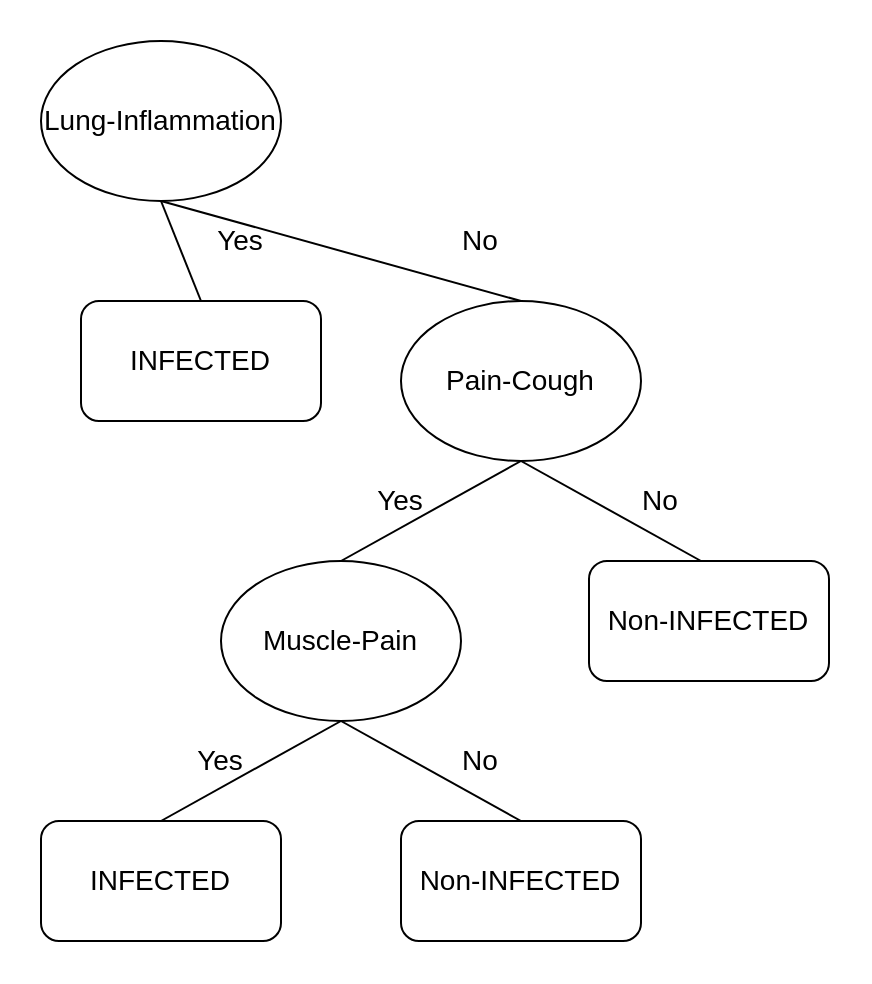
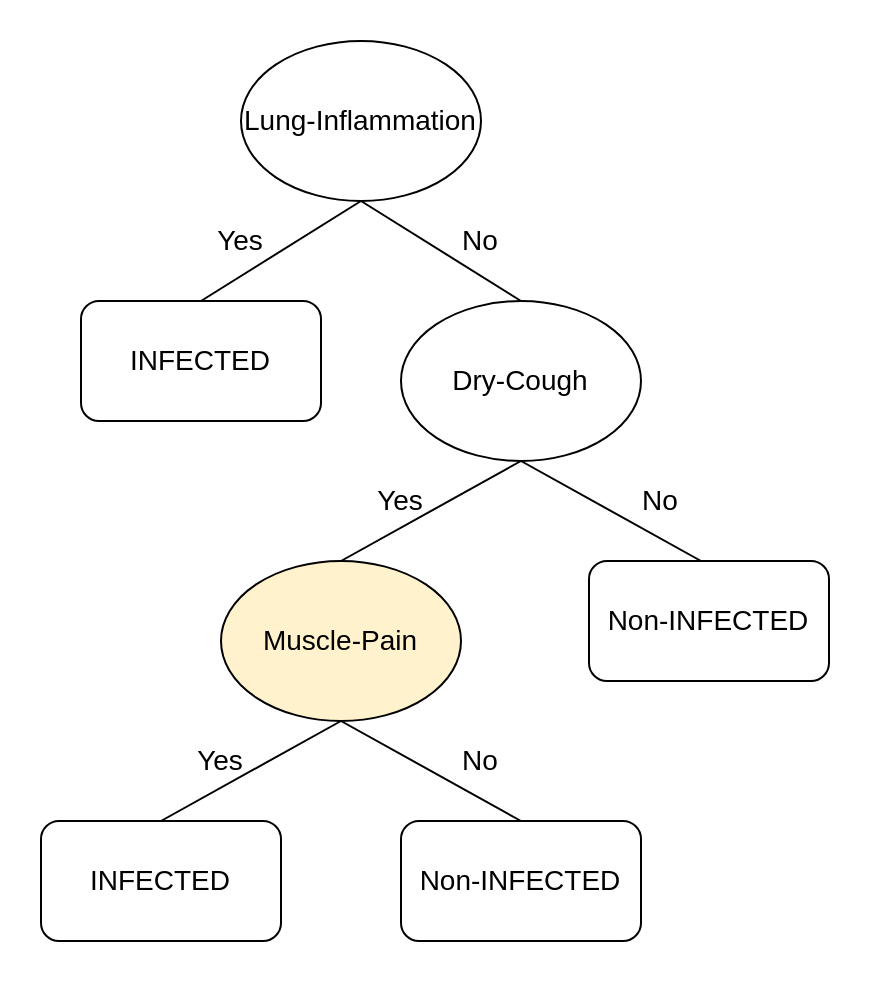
  <mxCell id="0" />
  <mxCell id="1" parent="0" />
- <mxCell id="2" value="&lt;font style=&quot;font-size: 14px&quot;&gt;Lung-Inflammation&lt;/font&gt;" style="ellipse;whiteSpace=wrap;html=1;" vertex="1" parent="1"><mxGeometry x="20" y="20" width="120" height="80" as="geometry" /></mxCell>
+ <mxCell id="2" value="&lt;font style=&quot;font-size: 14px&quot;&gt;Lung-Inflammation&lt;/font&gt;" style="ellipse;whiteSpace=wrap;html=1;" vertex="1" parent="1"><mxGeometry x="120" y="20" width="120" height="80" as="geometry" /></mxCell>
  <mxCell id="3" value="" style="endArrow=none;html=1;entryX=0.5;entryY=1;entryDx=0;entryDy=0;" edge="1" parent="1" target="2"><mxGeometry width="50" height="50" relative="1" as="geometry"><mxPoint x="100" y="150" as="sourcePoint" /><mxPoint x="200" y="330" as="targetPoint" /></mxGeometry></mxCell>
  <mxCell id="4" value="" style="endArrow=none;html=1;entryX=0.5;entryY=1;entryDx=0;entryDy=0;" edge="1" parent="1" target="2"><mxGeometry width="50" height="50" relative="1" as="geometry"><mxPoint x="260" y="150" as="sourcePoint" /><mxPoint x="200" y="330" as="targetPoint" /></mxGeometry></mxCell>
- <mxCell id="5" value="&lt;font style=&quot;font-size: 14px&quot;&gt;Pain-Cough&lt;/font&gt;" style="ellipse;whiteSpace=wrap;html=1;" vertex="1" parent="1"><mxGeometry x="200" y="150" width="120" height="80" as="geometry" /></mxCell>
+ <mxCell id="5" value="&lt;font style=&quot;font-size: 14px&quot;&gt;Dry-Cough&lt;/font&gt;" style="ellipse;whiteSpace=wrap;html=1;" vertex="1" parent="1"><mxGeometry x="200" y="150" width="120" height="80" as="geometry" /></mxCell>
  <mxCell id="6" value="" style="endArrow=none;html=1;entryX=0.5;entryY=1;entryDx=0;entryDy=0;" edge="1" parent="1" target="5"><mxGeometry width="50" height="50" relative="1" as="geometry"><mxPoint x="170" y="280" as="sourcePoint" /><mxPoint x="200" y="330" as="targetPoint" /></mxGeometry></mxCell>
  <mxCell id="7" value="" style="endArrow=none;html=1;entryX=0.5;entryY=1;entryDx=0;entryDy=0;" edge="1" parent="1" target="5"><mxGeometry width="50" height="50" relative="1" as="geometry"><mxPoint x="350" y="280" as="sourcePoint" /><mxPoint x="200" y="330" as="targetPoint" /></mxGeometry></mxCell>
- <mxCell id="8" value="&lt;font style=&quot;font-size: 14px&quot;&gt;Muscle-Pain&lt;/font&gt;" style="ellipse;whiteSpace=wrap;html=1;" vertex="1" parent="1"><mxGeometry x="110" y="280" width="120" height="80" as="geometry" /></mxCell>
+ <mxCell id="8" value="&lt;font style=&quot;font-size: 14px&quot;&gt;Muscle-Pain&lt;/font&gt;" style="ellipse;whiteSpace=wrap;html=1;fillColor=#fff2cc;" vertex="1" parent="1"><mxGeometry x="110" y="280" width="120" height="80" as="geometry" /></mxCell>
  <mxCell id="9" value="" style="endArrow=none;html=1;entryX=0.5;entryY=1;entryDx=0;entryDy=0;" edge="1" parent="1"><mxGeometry width="50" height="50" relative="1" as="geometry"><mxPoint x="80" y="410" as="sourcePoint" /><mxPoint x="170" y="360" as="targetPoint" /></mxGeometry></mxCell>
  <mxCell id="10" value="" style="endArrow=none;html=1;entryX=0.5;entryY=1;entryDx=0;entryDy=0;" edge="1" parent="1"><mxGeometry width="50" height="50" relative="1" as="geometry"><mxPoint x="260" y="410" as="sourcePoint" /><mxPoint x="170" y="360" as="targetPoint" /></mxGeometry></mxCell>
  <mxCell id="11" value="&lt;font style=&quot;font-size: 14px&quot;&gt;Yes&lt;/font&gt;" style="text;html=1;strokeColor=none;fillColor=none;align=center;verticalAlign=middle;whiteSpace=wrap;rounded=0;" vertex="1" parent="1"><mxGeometry x="100" y="110" width="40" height="20" as="geometry" /></mxCell>
  <mxCell id="12" value="&lt;font style=&quot;font-size: 14px&quot;&gt;No&lt;/font&gt;" style="text;html=1;strokeColor=none;fillColor=none;align=center;verticalAlign=middle;whiteSpace=wrap;rounded=0;" vertex="1" parent="1"><mxGeometry x="220" y="110" width="40" height="20" as="geometry" /></mxCell>
  <mxCell id="13" value="&lt;font style=&quot;font-size: 14px&quot;&gt;Yes&lt;/font&gt;" style="text;html=1;strokeColor=none;fillColor=none;align=center;verticalAlign=middle;whiteSpace=wrap;rounded=0;" vertex="1" parent="1"><mxGeometry x="180" y="240" width="40" height="20" as="geometry" /></mxCell>
  <mxCell id="14" value="&lt;font style=&quot;font-size: 14px&quot;&gt;Yes&lt;/font&gt;" style="text;html=1;strokeColor=none;fillColor=none;align=center;verticalAlign=middle;whiteSpace=wrap;rounded=0;" vertex="1" parent="1"><mxGeometry x="90" y="370" width="40" height="20" as="geometry" /></mxCell>
  <mxCell id="15" value="&lt;font style=&quot;font-size: 14px&quot;&gt;No&lt;/font&gt;" style="text;html=1;strokeColor=none;fillColor=none;align=center;verticalAlign=middle;whiteSpace=wrap;rounded=0;" vertex="1" parent="1"><mxGeometry x="310" y="240" width="40" height="20" as="geometry" /></mxCell>
  <mxCell id="16" value="&lt;font style=&quot;font-size: 14px&quot;&gt;No&lt;/font&gt;" style="text;html=1;strokeColor=none;fillColor=none;align=center;verticalAlign=middle;whiteSpace=wrap;rounded=0;" vertex="1" parent="1"><mxGeometry x="220" y="370" width="40" height="20" as="geometry" /></mxCell>
  <mxCell id="17" value="&lt;span style=&quot;font-size: 14px&quot;&gt;INFECTED&lt;/span&gt;" style="rounded=1;whiteSpace=wrap;html=1;" vertex="1" parent="1"><mxGeometry x="40" y="150" width="120" height="60" as="geometry" /></mxCell>
  <mxCell id="18" value="&lt;span style=&quot;font-size: 14px&quot;&gt;INFECTED&lt;/span&gt;" style="rounded=1;whiteSpace=wrap;html=1;" vertex="1" parent="1"><mxGeometry x="20" y="410" width="120" height="60" as="geometry" /></mxCell>
  <mxCell id="19" value="&lt;span style=&quot;font-size: 14px&quot;&gt;Non-&lt;/span&gt;&lt;span style=&quot;font-size: 14px&quot;&gt;INFECTED&lt;/span&gt;" style="rounded=1;whiteSpace=wrap;html=1;" vertex="1" parent="1"><mxGeometry x="200" y="410" width="120" height="60" as="geometry" /></mxCell>
  <mxCell id="20" value="&lt;span style=&quot;font-size: 14px&quot;&gt;Non-INFECTED&lt;/span&gt;" style="rounded=1;whiteSpace=wrap;html=1;" vertex="1" parent="1"><mxGeometry x="294" y="280" width="120" height="60" as="geometry" /></mxCell>
